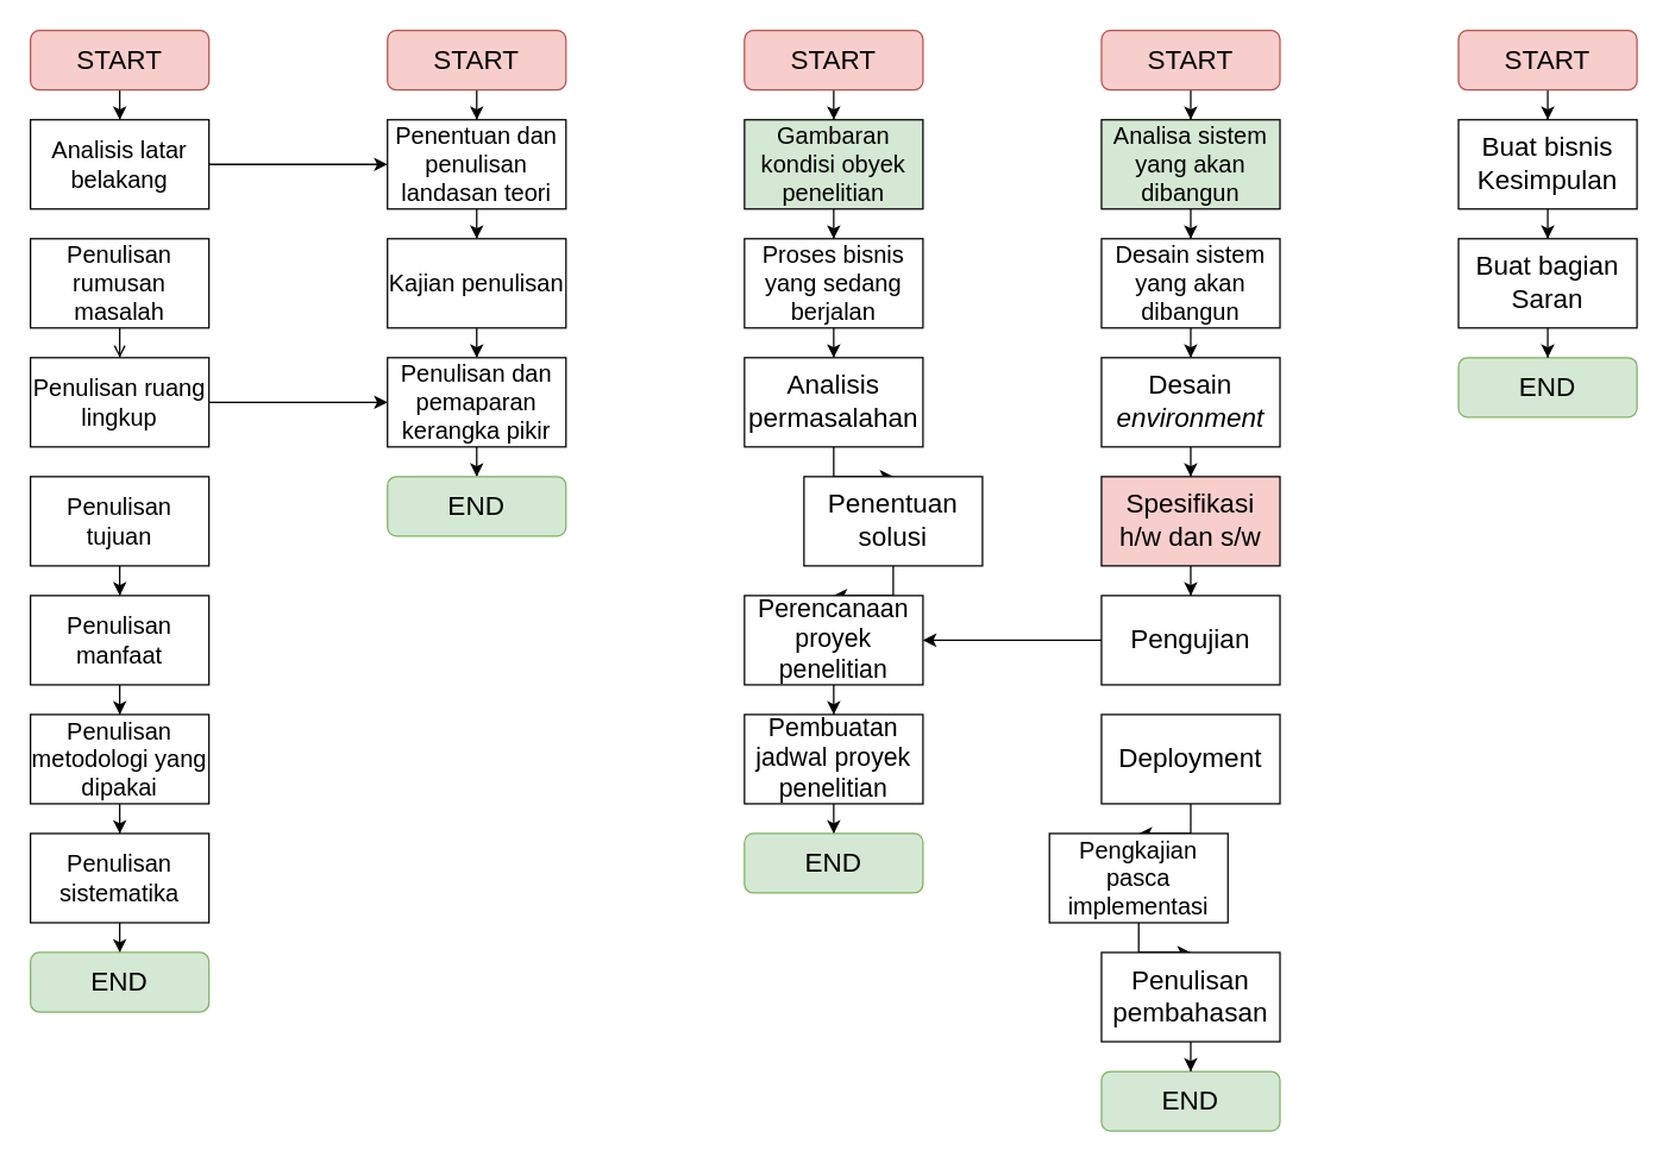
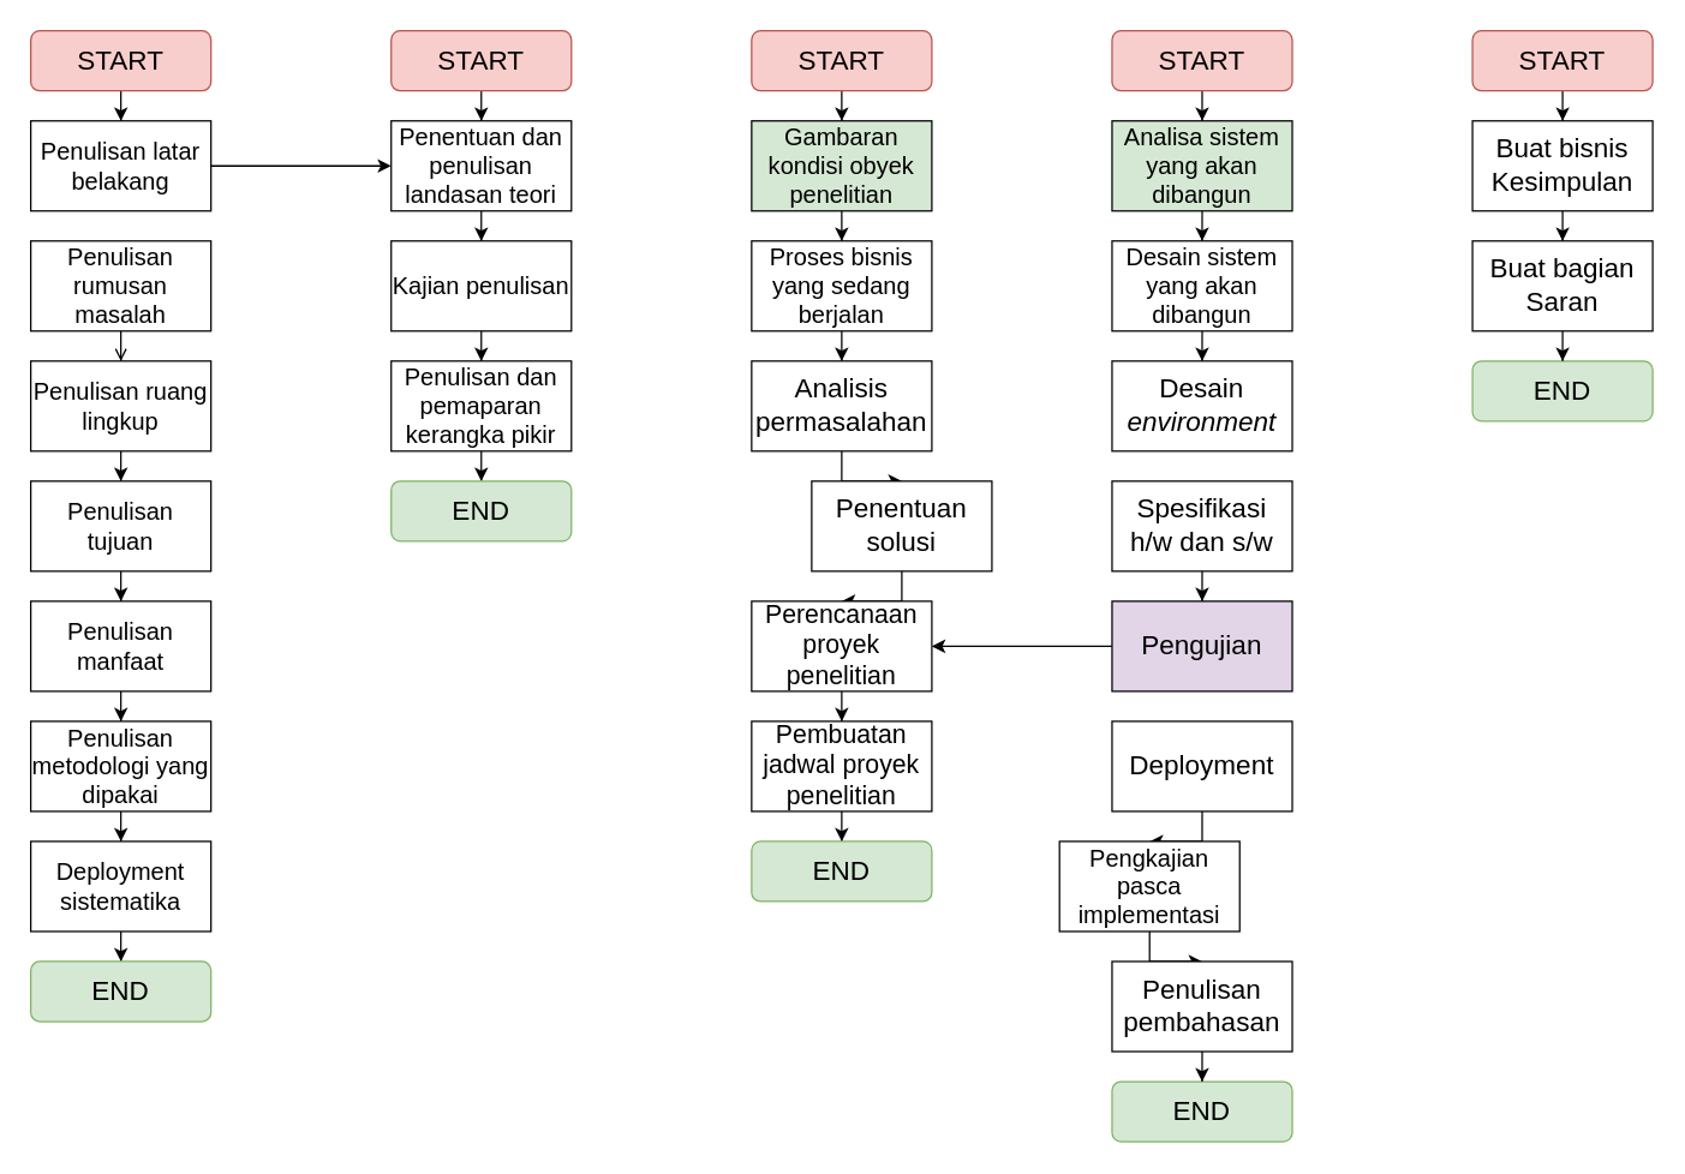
  <mxCell id="0" />
  <mxCell id="1" parent="0" />
  <mxCell id="2" style="edgeStyle=orthogonalEdgeStyle;rounded=0;orthogonalLoop=1;jettySize=auto;html=1;entryX=0.5;entryY=0;entryDx=0;entryDy=0;fontSize=18;" edge="1" parent="1" source="3" target="6"><mxGeometry relative="1" as="geometry" /></mxCell>
  <mxCell id="3" value="START" style="rounded=1;whiteSpace=wrap;html=1;fontSize=18;fillColor=#f8cecc;strokeColor=#b85450;" vertex="1" parent="1"><mxGeometry x="980" y="20" width="120" height="40" as="geometry" /></mxCell>
  <mxCell id="4" value="END" style="rounded=1;whiteSpace=wrap;html=1;fontSize=18;fillColor=#d5e8d4;strokeColor=#82b366;" vertex="1" parent="1"><mxGeometry x="980" y="240" width="120" height="40" as="geometry" /></mxCell>
  <mxCell id="5" style="edgeStyle=orthogonalEdgeStyle;rounded=0;orthogonalLoop=1;jettySize=auto;html=1;fontSize=18;" edge="1" parent="1" source="6" target="8"><mxGeometry relative="1" as="geometry" /></mxCell>
  <mxCell id="6" value="Buat bisnis Kesimpulan" style="rounded=0;whiteSpace=wrap;html=1;fontSize=18;" vertex="1" parent="1"><mxGeometry x="980" y="80" width="120" height="60" as="geometry" /></mxCell>
  <mxCell id="7" style="edgeStyle=orthogonalEdgeStyle;rounded=0;orthogonalLoop=1;jettySize=auto;html=1;fontSize=18;" edge="1" parent="1" source="8" target="4"><mxGeometry relative="1" as="geometry" /></mxCell>
  <mxCell id="8" value="Buat bagian Saran" style="rounded=0;whiteSpace=wrap;html=1;fontSize=18;" vertex="1" parent="1"><mxGeometry x="980" y="160" width="120" height="60" as="geometry" /></mxCell>
  <mxCell id="9" style="edgeStyle=orthogonalEdgeStyle;rounded=0;orthogonalLoop=1;jettySize=auto;html=1;fontSize=18;" edge="1" parent="1" source="10" target="13"><mxGeometry relative="1" as="geometry" /></mxCell>
  <mxCell id="10" value="START" style="rounded=1;whiteSpace=wrap;html=1;fontSize=18;fillColor=#f8cecc;strokeColor=#b85450;" vertex="1" parent="1"><mxGeometry x="740" y="20" width="120" height="40" as="geometry" /></mxCell>
  <mxCell id="11" value="END" style="rounded=1;whiteSpace=wrap;html=1;fontSize=18;fillColor=#d5e8d4;strokeColor=#82b366;" vertex="1" parent="1"><mxGeometry x="740" y="720" width="120" height="40" as="geometry" /></mxCell>
  <mxCell id="12" style="edgeStyle=orthogonalEdgeStyle;rounded=0;orthogonalLoop=1;jettySize=auto;html=1;fontSize=18;" edge="1" parent="1" source="13" target="15"><mxGeometry relative="1" as="geometry" /></mxCell>
  <mxCell id="13" value="Analisa sistem yang akan dibangun" style="rounded=0;whiteSpace=wrap;html=1;fontSize=16;fillColor=#d5e8d4;" vertex="1" parent="1"><mxGeometry x="740" y="80" width="120" height="60" as="geometry" /></mxCell>
  <mxCell id="14" style="edgeStyle=orthogonalEdgeStyle;rounded=0;orthogonalLoop=1;jettySize=auto;html=1;fontSize=18;" edge="1" parent="1" source="15" target="17"><mxGeometry relative="1" as="geometry" /></mxCell>
  <mxCell id="15" value="Desain sistem yang akan dibangun" style="rounded=0;whiteSpace=wrap;html=1;fontSize=16;" vertex="1" parent="1"><mxGeometry x="740" y="160" width="120" height="60" as="geometry" /></mxCell>
- <mxCell id="16" style="edgeStyle=orthogonalEdgeStyle;rounded=0;orthogonalLoop=1;jettySize=auto;html=1;entryX=0.5;entryY=0;entryDx=0;entryDy=0;fontSize=18;" edge="1" parent="1" source="17" target="19"><mxGeometry relative="1" as="geometry" /></mxCell>
  <mxCell id="17" value="Desain &lt;i&gt;environment&lt;/i&gt;" style="rounded=0;whiteSpace=wrap;html=1;fontSize=18;" vertex="1" parent="1"><mxGeometry x="740" y="240" width="120" height="60" as="geometry" /></mxCell>
  <mxCell id="18" style="edgeStyle=orthogonalEdgeStyle;rounded=0;orthogonalLoop=1;jettySize=auto;html=1;fontSize=18;" edge="1" parent="1" source="19" target="21"><mxGeometry relative="1" as="geometry" /></mxCell>
- <mxCell id="19" value="Spesifikasi h/w dan s/w" style="rounded=0;whiteSpace=wrap;html=1;fontSize=18;fillColor=#f8cecc;" vertex="1" parent="1"><mxGeometry x="740" y="320" width="120" height="60" as="geometry" /></mxCell>
+ <mxCell id="19" value="Spesifikasi h/w dan s/w" style="rounded=0;whiteSpace=wrap;html=1;fontSize=18;" vertex="1" parent="1"><mxGeometry x="740" y="320" width="120" height="60" as="geometry" /></mxCell>
  <mxCell id="20" style="edgeStyle=orthogonalEdgeStyle;rounded=0;orthogonalLoop=1;jettySize=auto;html=1;fontSize=18;" edge="1" parent="1" source="21" target="39"><mxGeometry relative="1" as="geometry" /></mxCell>
- <mxCell id="21" value="Pengujian" style="rounded=0;whiteSpace=wrap;html=1;fontSize=18;" vertex="1" parent="1"><mxGeometry x="740" y="400" width="120" height="60" as="geometry" /></mxCell>
+ <mxCell id="21" value="Pengujian" style="rounded=0;whiteSpace=wrap;html=1;fontSize=18;fillColor=#e1d5e7;" vertex="1" parent="1"><mxGeometry x="740" y="400" width="120" height="60" as="geometry" /></mxCell>
  <mxCell id="22" style="edgeStyle=orthogonalEdgeStyle;rounded=0;orthogonalLoop=1;jettySize=auto;html=1;fontSize=16;" edge="1" parent="1" source="23" target="25"><mxGeometry relative="1" as="geometry" /></mxCell>
  <mxCell id="23" value="Deployment" style="rounded=0;whiteSpace=wrap;html=1;fontSize=18;" vertex="1" parent="1"><mxGeometry x="740" y="480" width="120" height="60" as="geometry" /></mxCell>
  <mxCell id="24" style="edgeStyle=orthogonalEdgeStyle;rounded=0;orthogonalLoop=1;jettySize=auto;html=1;fontSize=16;" edge="1" parent="1" source="25" target="27"><mxGeometry relative="1" as="geometry" /></mxCell>
  <mxCell id="25" value="Pengkajian pasca implementasi" style="rounded=0;whiteSpace=wrap;html=1;fontSize=16;" vertex="1" parent="1"><mxGeometry x="705" y="560" width="120" height="60" as="geometry" /></mxCell>
  <mxCell id="26" style="edgeStyle=orthogonalEdgeStyle;rounded=0;orthogonalLoop=1;jettySize=auto;html=1;fontSize=16;" edge="1" parent="1" source="27" target="11"><mxGeometry relative="1" as="geometry" /></mxCell>
  <mxCell id="27" value="Penulisan pembahasan" style="rounded=0;whiteSpace=wrap;html=1;fontSize=18;" vertex="1" parent="1"><mxGeometry x="740" y="640" width="120" height="60" as="geometry" /></mxCell>
  <mxCell id="28" style="edgeStyle=orthogonalEdgeStyle;rounded=0;orthogonalLoop=1;jettySize=auto;html=1;fontSize=16;" edge="1" parent="1" source="29" target="31"><mxGeometry relative="1" as="geometry" /></mxCell>
  <mxCell id="29" value="START" style="rounded=1;whiteSpace=wrap;html=1;fontSize=18;fillColor=#f8cecc;strokeColor=#b85450;" vertex="1" parent="1"><mxGeometry x="500" y="20" width="120" height="40" as="geometry" /></mxCell>
  <mxCell id="30" style="edgeStyle=orthogonalEdgeStyle;rounded=0;orthogonalLoop=1;jettySize=auto;html=1;fontSize=16;" edge="1" parent="1" source="31" target="33"><mxGeometry relative="1" as="geometry" /></mxCell>
  <mxCell id="31" value="Gambaran kondisi obyek penelitian" style="rounded=0;whiteSpace=wrap;html=1;fontSize=16;fillColor=#d5e8d4;" vertex="1" parent="1"><mxGeometry x="500" y="80" width="120" height="60" as="geometry" /></mxCell>
  <mxCell id="32" style="edgeStyle=orthogonalEdgeStyle;rounded=0;orthogonalLoop=1;jettySize=auto;html=1;entryX=0.5;entryY=0;entryDx=0;entryDy=0;fontSize=16;" edge="1" parent="1" source="33" target="35"><mxGeometry relative="1" as="geometry" /></mxCell>
  <mxCell id="33" value="Proses bisnis yang sedang berjalan" style="rounded=0;whiteSpace=wrap;html=1;fontSize=16;" vertex="1" parent="1"><mxGeometry x="500" y="160" width="120" height="60" as="geometry" /></mxCell>
  <mxCell id="34" style="edgeStyle=orthogonalEdgeStyle;rounded=0;orthogonalLoop=1;jettySize=auto;html=1;fontSize=16;" edge="1" parent="1" source="35" target="37"><mxGeometry relative="1" as="geometry" /></mxCell>
  <mxCell id="35" value="Analisis permasalahan" style="rounded=0;whiteSpace=wrap;html=1;fontSize=18;" vertex="1" parent="1"><mxGeometry x="500" y="240" width="120" height="60" as="geometry" /></mxCell>
  <mxCell id="36" style="edgeStyle=orthogonalEdgeStyle;rounded=0;orthogonalLoop=1;jettySize=auto;html=1;entryX=0.5;entryY=0;entryDx=0;entryDy=0;fontSize=17;" edge="1" parent="1" source="37" target="39"><mxGeometry relative="1" as="geometry" /></mxCell>
  <mxCell id="37" value="Penentuan solusi" style="rounded=0;whiteSpace=wrap;html=1;fontSize=18;" vertex="1" parent="1"><mxGeometry x="540" y="320" width="120" height="60" as="geometry" /></mxCell>
  <mxCell id="38" style="edgeStyle=orthogonalEdgeStyle;rounded=0;orthogonalLoop=1;jettySize=auto;html=1;fontSize=17;" edge="1" parent="1" source="39" target="41"><mxGeometry relative="1" as="geometry" /></mxCell>
  <mxCell id="39" value="Perencanaan proyek penelitian" style="rounded=0;whiteSpace=wrap;html=1;fontSize=17;" vertex="1" parent="1"><mxGeometry x="500" y="400" width="120" height="60" as="geometry" /></mxCell>
  <mxCell id="40" style="edgeStyle=orthogonalEdgeStyle;rounded=0;orthogonalLoop=1;jettySize=auto;html=1;fontSize=17;" edge="1" parent="1" source="41" target="42"><mxGeometry relative="1" as="geometry" /></mxCell>
  <mxCell id="41" value="Pembuatan jadwal proyek penelitian" style="rounded=0;whiteSpace=wrap;html=1;fontSize=17;" vertex="1" parent="1"><mxGeometry x="500" y="480" width="120" height="60" as="geometry" /></mxCell>
  <mxCell id="42" value="END" style="rounded=1;whiteSpace=wrap;html=1;fontSize=18;fillColor=#d5e8d4;strokeColor=#82b366;" vertex="1" parent="1"><mxGeometry x="500" y="560" width="120" height="40" as="geometry" /></mxCell>
  <mxCell id="43" style="edgeStyle=orthogonalEdgeStyle;rounded=0;orthogonalLoop=1;jettySize=auto;html=1;fontSize=17;" edge="1" parent="1" source="44" target="46"><mxGeometry relative="1" as="geometry" /></mxCell>
  <mxCell id="44" value="START" style="rounded=1;whiteSpace=wrap;html=1;fontSize=18;fillColor=#f8cecc;strokeColor=#b85450;" vertex="1" parent="1"><mxGeometry x="260" y="20" width="120" height="40" as="geometry" /></mxCell>
  <mxCell id="45" style="edgeStyle=orthogonalEdgeStyle;rounded=0;orthogonalLoop=1;jettySize=auto;html=1;fontSize=17;" edge="1" parent="1" source="46" target="48"><mxGeometry relative="1" as="geometry" /></mxCell>
  <mxCell id="46" value="Penentuan dan penulisan landasan teori" style="rounded=0;whiteSpace=wrap;html=1;fontSize=16;" vertex="1" parent="1"><mxGeometry x="260" y="80" width="120" height="60" as="geometry" /></mxCell>
  <mxCell id="47" style="edgeStyle=orthogonalEdgeStyle;rounded=0;orthogonalLoop=1;jettySize=auto;html=1;fontSize=17;" edge="1" parent="1" source="48" target="50"><mxGeometry relative="1" as="geometry" /></mxCell>
  <mxCell id="48" value="Kajian penulisan" style="rounded=0;whiteSpace=wrap;html=1;fontSize=16;" vertex="1" parent="1"><mxGeometry x="260" y="160" width="120" height="60" as="geometry" /></mxCell>
  <mxCell id="49" style="edgeStyle=orthogonalEdgeStyle;rounded=0;orthogonalLoop=1;jettySize=auto;html=1;fontSize=17;" edge="1" parent="1" source="50" target="51"><mxGeometry relative="1" as="geometry" /></mxCell>
  <mxCell id="50" value="Penulisan dan pemaparan kerangka pikir" style="rounded=0;whiteSpace=wrap;html=1;fontSize=16;" vertex="1" parent="1"><mxGeometry x="260" y="240" width="120" height="60" as="geometry" /></mxCell>
  <mxCell id="51" value="END" style="rounded=1;whiteSpace=wrap;html=1;fontSize=18;fillColor=#d5e8d4;strokeColor=#82b366;" vertex="1" parent="1"><mxGeometry x="260" y="320" width="120" height="40" as="geometry" /></mxCell>
  <mxCell id="52" style="edgeStyle=orthogonalEdgeStyle;rounded=0;orthogonalLoop=1;jettySize=auto;html=1;fontSize=17;" edge="1" parent="1" source="53" target="55"><mxGeometry relative="1" as="geometry" /></mxCell>
  <mxCell id="53" value="START" style="rounded=1;whiteSpace=wrap;html=1;fontSize=18;fillColor=#f8cecc;strokeColor=#b85450;" vertex="1" parent="1"><mxGeometry x="20" y="20" width="120" height="40" as="geometry" /></mxCell>
  <mxCell id="54" style="edgeStyle=orthogonalEdgeStyle;rounded=0;orthogonalLoop=1;jettySize=auto;html=1;fontSize=17;" edge="1" parent="1" source="55" target="46"><mxGeometry relative="1" as="geometry" /></mxCell>
- <mxCell id="55" value="Analisis latar belakang" style="rounded=0;whiteSpace=wrap;html=1;fontSize=16;" vertex="1" parent="1"><mxGeometry x="20" y="80" width="120" height="60" as="geometry" /></mxCell>
+ <mxCell id="55" value="Penulisan latar belakang" style="rounded=0;whiteSpace=wrap;html=1;fontSize=16;" vertex="1" parent="1"><mxGeometry x="20" y="80" width="120" height="60" as="geometry" /></mxCell>
  <mxCell id="56" style="edgeStyle=orthogonalEdgeStyle;rounded=0;orthogonalLoop=1;jettySize=auto;html=1;fontSize=17;endArrow=open;" edge="1" parent="1" source="57" target="59"><mxGeometry relative="1" as="geometry" /></mxCell>
  <mxCell id="57" value="Penulisan rumusan masalah" style="rounded=0;whiteSpace=wrap;html=1;fontSize=16;" vertex="1" parent="1"><mxGeometry x="20" y="160" width="120" height="60" as="geometry" /></mxCell>
- <mxCell id="58" style="edgeStyle=orthogonalEdgeStyle;rounded=0;orthogonalLoop=1;jettySize=auto;html=1;fontSize=17;" edge="1" parent="1" source="59" target="50"><mxGeometry relative="1" as="geometry" /></mxCell>
+ <mxCell id="58" style="edgeStyle=orthogonalEdgeStyle;rounded=0;orthogonalLoop=1;jettySize=auto;html=1;fontSize=17;" edge="1" parent="1" source="59" target="61"><mxGeometry relative="1" as="geometry" /></mxCell>
  <mxCell id="59" value="Penulisan ruang lingkup" style="rounded=0;whiteSpace=wrap;html=1;fontSize=16;" vertex="1" parent="1"><mxGeometry x="20" y="240" width="120" height="60" as="geometry" /></mxCell>
  <mxCell id="60" style="edgeStyle=orthogonalEdgeStyle;rounded=0;orthogonalLoop=1;jettySize=auto;html=1;fontSize=17;" edge="1" parent="1" source="61" target="63"><mxGeometry relative="1" as="geometry" /></mxCell>
  <mxCell id="61" value="Penulisan tujuan" style="rounded=0;whiteSpace=wrap;html=1;fontSize=16;" vertex="1" parent="1"><mxGeometry x="20" y="320" width="120" height="60" as="geometry" /></mxCell>
  <mxCell id="62" style="edgeStyle=orthogonalEdgeStyle;rounded=0;orthogonalLoop=1;jettySize=auto;html=1;fontSize=17;" edge="1" parent="1" source="63" target="65"><mxGeometry relative="1" as="geometry" /></mxCell>
  <mxCell id="63" value="Penulisan manfaat" style="rounded=0;whiteSpace=wrap;html=1;fontSize=16;" vertex="1" parent="1"><mxGeometry x="20" y="400" width="120" height="60" as="geometry" /></mxCell>
  <mxCell id="64" style="edgeStyle=orthogonalEdgeStyle;rounded=0;orthogonalLoop=1;jettySize=auto;html=1;fontSize=17;" edge="1" parent="1" source="65" target="67"><mxGeometry relative="1" as="geometry" /></mxCell>
  <mxCell id="65" value="Penulisan metodologi yang dipakai" style="rounded=0;whiteSpace=wrap;html=1;fontSize=16;" vertex="1" parent="1"><mxGeometry x="20" y="480" width="120" height="60" as="geometry" /></mxCell>
  <mxCell id="66" style="edgeStyle=orthogonalEdgeStyle;rounded=0;orthogonalLoop=1;jettySize=auto;html=1;fontSize=17;" edge="1" parent="1" source="67" target="68"><mxGeometry relative="1" as="geometry" /></mxCell>
- <mxCell id="67" value="Penulisan sistematika" style="rounded=0;whiteSpace=wrap;html=1;fontSize=16;" vertex="1" parent="1"><mxGeometry x="20" y="560" width="120" height="60" as="geometry" /></mxCell>
+ <mxCell id="67" value="Deployment sistematika" style="rounded=0;whiteSpace=wrap;html=1;fontSize=16;" vertex="1" parent="1"><mxGeometry x="20" y="560" width="120" height="60" as="geometry" /></mxCell>
  <mxCell id="68" value="END" style="rounded=1;whiteSpace=wrap;html=1;fontSize=18;fillColor=#d5e8d4;strokeColor=#82b366;" vertex="1" parent="1"><mxGeometry x="20" y="640" width="120" height="40" as="geometry" /></mxCell>
